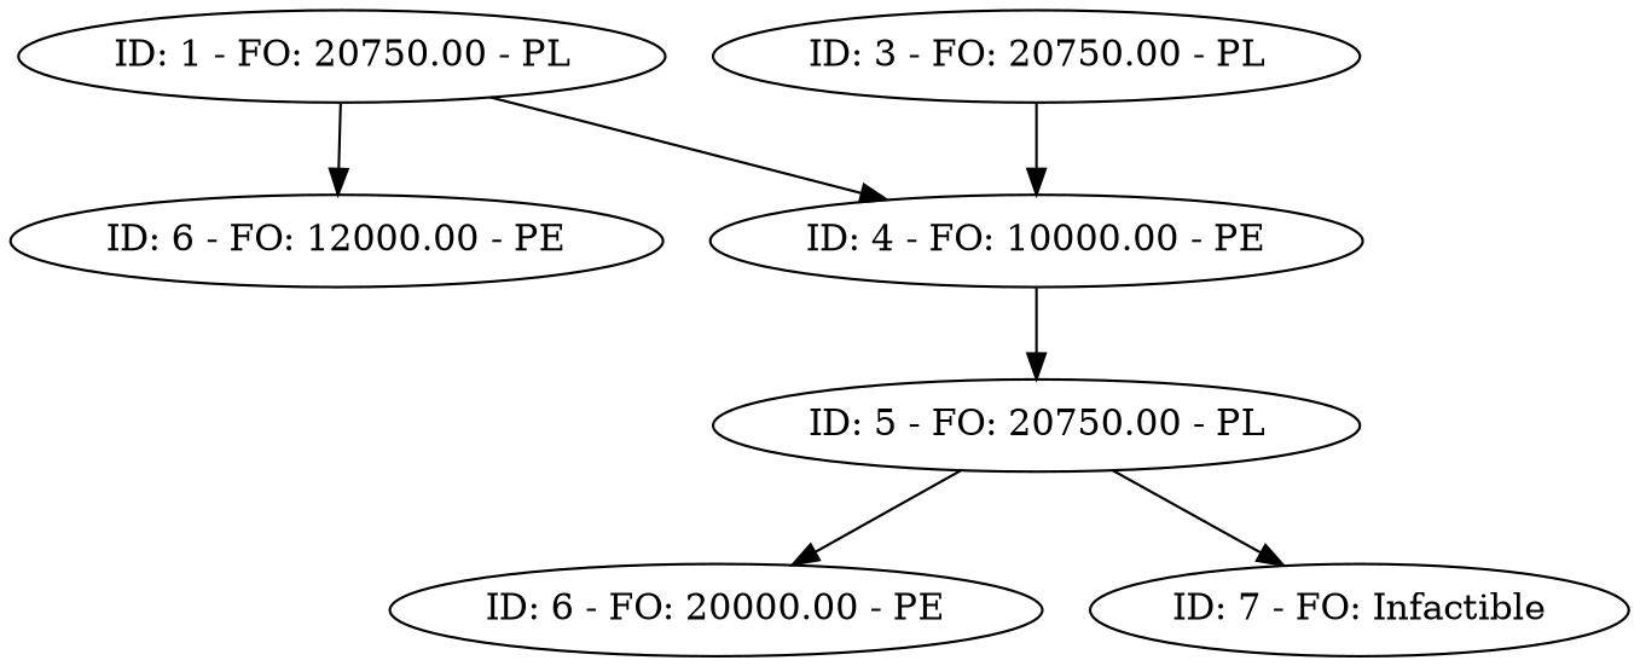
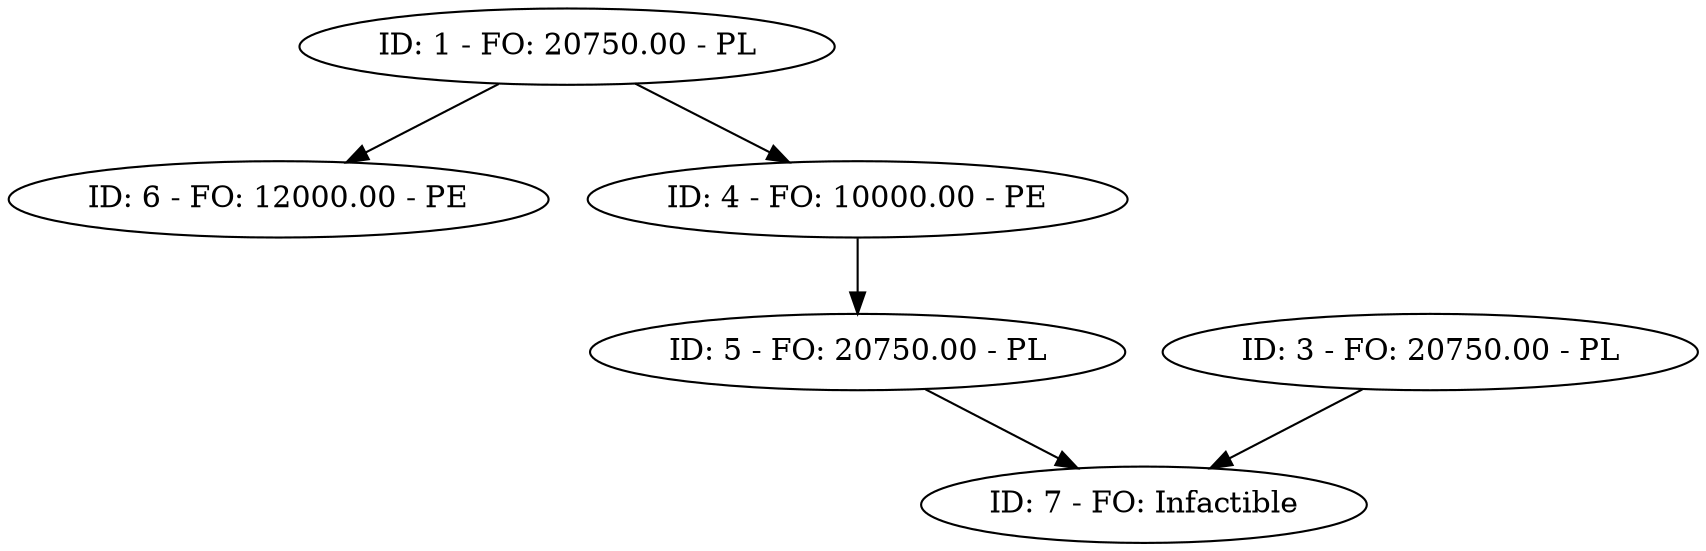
  digraph {
    n1 [label="ID: 1 - FO: 20750.00 - PL"]
    n2 [label="ID: 6 - FO: 12000.00 - PE"]
    n3 [label="ID: 4 - FO: 10000.00 - PE"]
    n4 [label="ID: 3 - FO: 20750.00 - PL"]
    n5 [label="ID: 5 - FO: 20750.00 - PL"]
-   n6 [label="ID: 6 - FO: 20000.00 - PE"]
    n7 [label="ID: 7 - FO: Infactible"]
    n1 -> n2
    n1 -> n3
    n3 -> n5
-   n4 -> n3
-   n5 -> n6
+   n4 -> n7
    n5 -> n7
  }
